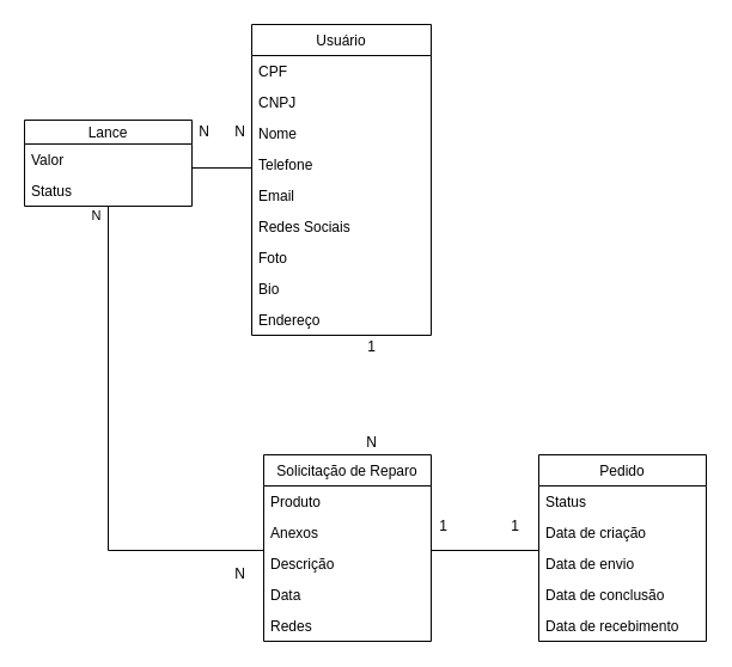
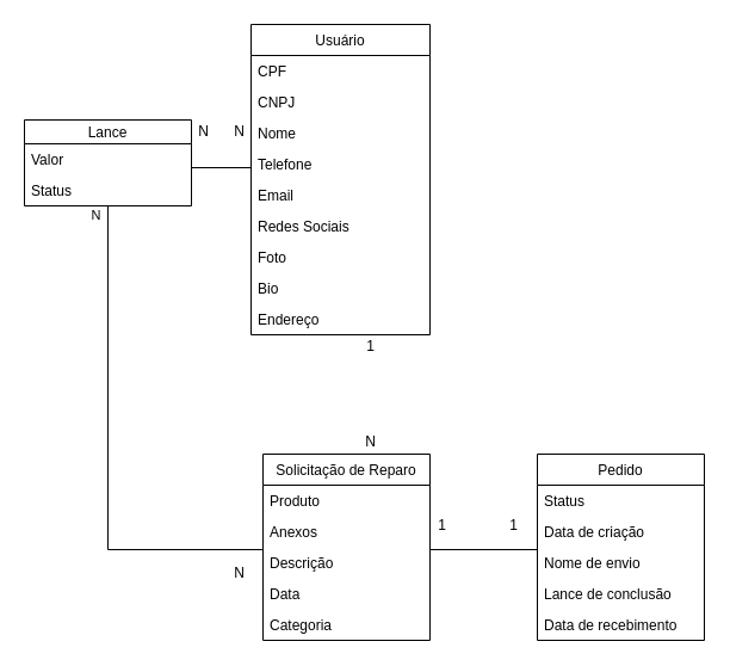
  <mxCell id="0" />
  <mxCell id="1" parent="0" />
  <mxCell id="2" value="Usuário" style="swimlane;fontStyle=0;childLayout=stackLayout;horizontal=1;startSize=26;fillColor=none;horizontalStack=0;resizeParent=1;resizeParentMax=0;resizeLast=0;collapsible=1;marginBottom=0;" parent="1" vertex="1"><mxGeometry x="210" y="20" width="150" height="260" as="geometry"><mxRectangle x="-500" y="200" width="70" height="26" as="alternateBounds" /></mxGeometry></mxCell>
  <mxCell id="3" value="CPF" style="text;strokeColor=none;fillColor=none;align=left;verticalAlign=top;spacingLeft=4;spacingRight=4;overflow=hidden;rotatable=0;points=[[0,0.5],[1,0.5]];portConstraint=eastwest;" parent="2" vertex="1"><mxGeometry y="26" width="150" height="26" as="geometry" /></mxCell>
  <mxCell id="4" value="CNPJ" style="text;strokeColor=none;fillColor=none;align=left;verticalAlign=top;spacingLeft=4;spacingRight=4;overflow=hidden;rotatable=0;points=[[0,0.5],[1,0.5]];portConstraint=eastwest;" vertex="1" parent="2"><mxGeometry y="52" width="150" height="26" as="geometry" /></mxCell>
  <mxCell id="5" value="Nome" style="text;strokeColor=none;fillColor=none;align=left;verticalAlign=top;spacingLeft=4;spacingRight=4;overflow=hidden;rotatable=0;points=[[0,0.5],[1,0.5]];portConstraint=eastwest;" parent="2" vertex="1"><mxGeometry y="78" width="150" height="26" as="geometry" /></mxCell>
  <mxCell id="6" value="Telefone" style="text;strokeColor=none;fillColor=none;align=left;verticalAlign=top;spacingLeft=4;spacingRight=4;overflow=hidden;rotatable=0;points=[[0,0.5],[1,0.5]];portConstraint=eastwest;" parent="2" vertex="1"><mxGeometry y="104" width="150" height="26" as="geometry" /></mxCell>
  <mxCell id="7" value="Email" style="text;strokeColor=none;fillColor=none;align=left;verticalAlign=top;spacingLeft=4;spacingRight=4;overflow=hidden;rotatable=0;points=[[0,0.5],[1,0.5]];portConstraint=eastwest;" parent="2" vertex="1"><mxGeometry y="130" width="150" height="26" as="geometry" /></mxCell>
  <mxCell id="8" value="Redes Sociais" style="text;strokeColor=none;fillColor=none;align=left;verticalAlign=top;spacingLeft=4;spacingRight=4;overflow=hidden;rotatable=0;points=[[0,0.5],[1,0.5]];portConstraint=eastwest;" parent="2" vertex="1"><mxGeometry y="156" width="150" height="26" as="geometry" /></mxCell>
  <mxCell id="9" value="Foto" style="text;strokeColor=none;fillColor=none;align=left;verticalAlign=top;spacingLeft=4;spacingRight=4;overflow=hidden;rotatable=0;points=[[0,0.5],[1,0.5]];portConstraint=eastwest;" parent="2" vertex="1"><mxGeometry y="182" width="150" height="26" as="geometry" /></mxCell>
  <mxCell id="10" value="Bio" style="text;strokeColor=none;fillColor=none;align=left;verticalAlign=top;spacingLeft=4;spacingRight=4;overflow=hidden;rotatable=0;points=[[0,0.5],[1,0.5]];portConstraint=eastwest;" parent="2" vertex="1"><mxGeometry y="208" width="150" height="26" as="geometry" /></mxCell>
  <mxCell id="11" value="Endereço" style="text;strokeColor=none;fillColor=none;align=left;verticalAlign=top;spacingLeft=4;spacingRight=4;overflow=hidden;rotatable=0;points=[[0,0.5],[1,0.5]];portConstraint=eastwest;" parent="2" vertex="1"><mxGeometry y="234" width="150" height="26" as="geometry" /></mxCell>
  <mxCell id="12" value="Solicitação de Reparo" style="swimlane;fontStyle=0;childLayout=stackLayout;horizontal=1;startSize=26;fillColor=none;horizontalStack=0;resizeParent=1;resizeParentMax=0;resizeLast=0;collapsible=1;marginBottom=0;" parent="1" vertex="1"><mxGeometry x="220" y="380" width="140" height="156" as="geometry" /></mxCell>
  <mxCell id="13" value="Produto" style="text;strokeColor=none;fillColor=none;align=left;verticalAlign=top;spacingLeft=4;spacingRight=4;overflow=hidden;rotatable=0;points=[[0,0.5],[1,0.5]];portConstraint=eastwest;" parent="12" vertex="1"><mxGeometry y="26" width="140" height="26" as="geometry" /></mxCell>
  <mxCell id="14" value="Anexos" style="text;strokeColor=none;fillColor=none;align=left;verticalAlign=top;spacingLeft=4;spacingRight=4;overflow=hidden;rotatable=0;points=[[0,0.5],[1,0.5]];portConstraint=eastwest;" parent="12" vertex="1"><mxGeometry y="52" width="140" height="26" as="geometry" /></mxCell>
  <mxCell id="15" value="Descrição" style="text;strokeColor=none;fillColor=none;align=left;verticalAlign=top;spacingLeft=4;spacingRight=4;overflow=hidden;rotatable=0;points=[[0,0.5],[1,0.5]];portConstraint=eastwest;" parent="12" vertex="1"><mxGeometry y="78" width="140" height="26" as="geometry" /></mxCell>
  <mxCell id="16" value="Data" style="text;strokeColor=none;fillColor=none;align=left;verticalAlign=top;spacingLeft=4;spacingRight=4;overflow=hidden;rotatable=0;points=[[0,0.5],[1,0.5]];portConstraint=eastwest;" parent="12" vertex="1"><mxGeometry y="104" width="140" height="26" as="geometry" /></mxCell>
- <mxCell id="17" value="Redes" style="text;strokeColor=none;fillColor=none;align=left;verticalAlign=top;spacingLeft=4;spacingRight=4;overflow=hidden;rotatable=0;points=[[0,0.5],[1,0.5]];portConstraint=eastwest;" parent="12" vertex="1"><mxGeometry y="130" width="140" height="26" as="geometry" /></mxCell>
+ <mxCell id="17" value="Categoria" style="text;strokeColor=none;fillColor=none;align=left;verticalAlign=top;spacingLeft=4;spacingRight=4;overflow=hidden;rotatable=0;points=[[0,0.5],[1,0.5]];portConstraint=eastwest;" parent="12" vertex="1"><mxGeometry y="130" width="140" height="26" as="geometry" /></mxCell>
  <mxCell id="18" value="Pedido" style="swimlane;fontStyle=0;childLayout=stackLayout;horizontal=1;startSize=26;fillColor=none;horizontalStack=0;resizeParent=1;resizeParentMax=0;resizeLast=0;collapsible=1;marginBottom=0;" parent="1" vertex="1"><mxGeometry x="450" y="380" width="140" height="156" as="geometry" /></mxCell>
  <mxCell id="19" value="Status" style="text;strokeColor=none;fillColor=none;align=left;verticalAlign=top;spacingLeft=4;spacingRight=4;overflow=hidden;rotatable=0;points=[[0,0.5],[1,0.5]];portConstraint=eastwest;" parent="18" vertex="1"><mxGeometry y="26" width="140" height="26" as="geometry" /></mxCell>
  <mxCell id="20" value="Data de criação" style="text;strokeColor=none;fillColor=none;align=left;verticalAlign=top;spacingLeft=4;spacingRight=4;overflow=hidden;rotatable=0;points=[[0,0.5],[1,0.5]];portConstraint=eastwest;" vertex="1" parent="18"><mxGeometry y="52" width="140" height="26" as="geometry" /></mxCell>
- <mxCell id="21" value="Data de envio" style="text;strokeColor=none;fillColor=none;align=left;verticalAlign=top;spacingLeft=4;spacingRight=4;overflow=hidden;rotatable=0;points=[[0,0.5],[1,0.5]];portConstraint=eastwest;" vertex="1" parent="18"><mxGeometry y="78" width="140" height="26" as="geometry" /></mxCell>
- <mxCell id="22" value="Data de conclusão" style="text;strokeColor=none;fillColor=none;align=left;verticalAlign=top;spacingLeft=4;spacingRight=4;overflow=hidden;rotatable=0;points=[[0,0.5],[1,0.5]];portConstraint=eastwest;" vertex="1" parent="18"><mxGeometry y="104" width="140" height="26" as="geometry" /></mxCell>
+ <mxCell id="21" value="Nome de envio" style="text;strokeColor=none;fillColor=none;align=left;verticalAlign=top;spacingLeft=4;spacingRight=4;overflow=hidden;rotatable=0;points=[[0,0.5],[1,0.5]];portConstraint=eastwest;" vertex="1" parent="18"><mxGeometry y="78" width="140" height="26" as="geometry" /></mxCell>
+ <mxCell id="22" value="Lance de conclusão" style="text;strokeColor=none;fillColor=none;align=left;verticalAlign=top;spacingLeft=4;spacingRight=4;overflow=hidden;rotatable=0;points=[[0,0.5],[1,0.5]];portConstraint=eastwest;" vertex="1" parent="18"><mxGeometry y="104" width="140" height="26" as="geometry" /></mxCell>
  <mxCell id="23" value="Data de recebimento" style="text;strokeColor=none;fillColor=none;align=left;verticalAlign=top;spacingLeft=4;spacingRight=4;overflow=hidden;rotatable=0;points=[[0,0.5],[1,0.5]];portConstraint=eastwest;" vertex="1" parent="18"><mxGeometry y="130" width="140" height="26" as="geometry" /></mxCell>
  <mxCell id="24" value="N" style="edgeStyle=orthogonalEdgeStyle;rounded=0;orthogonalLoop=1;jettySize=auto;html=1;endArrow=none;endFill=0;" edge="1" parent="1" source="26"><mxGeometry x="-0.962" y="-10" relative="1" as="geometry"><mxPoint x="220" y="462" as="targetPoint" /><Array as="points"><mxPoint x="90" y="460" /><mxPoint x="220" y="460" /></Array><mxPoint as="offset" /></mxGeometry></mxCell>
  <mxCell id="25" style="edgeStyle=orthogonalEdgeStyle;rounded=0;orthogonalLoop=1;jettySize=auto;html=1;entryX=0;entryY=0.846;entryDx=0;entryDy=0;entryPerimeter=0;endArrow=none;endFill=0;" edge="1" parent="1"><mxGeometry relative="1" as="geometry"><mxPoint x="160" y="139.996" as="sourcePoint" /><mxPoint x="210" y="139.996" as="targetPoint" /></mxGeometry></mxCell>
  <mxCell id="26" value="Lance" style="swimlane;fontStyle=0;childLayout=stackLayout;horizontal=1;startSize=20;fillColor=none;horizontalStack=0;resizeParent=1;resizeParentMax=0;resizeLast=0;collapsible=1;marginBottom=0;" vertex="1" parent="1"><mxGeometry x="20" y="100" width="140" height="72" as="geometry"><mxRectangle x="-500" y="200" width="70" height="26" as="alternateBounds" /></mxGeometry></mxCell>
  <mxCell id="27" value="Valor" style="text;strokeColor=none;fillColor=none;align=left;verticalAlign=top;spacingLeft=4;spacingRight=4;overflow=hidden;rotatable=0;points=[[0,0.5],[1,0.5]];portConstraint=eastwest;" vertex="1" parent="26"><mxGeometry y="20" width="140" height="26" as="geometry" /></mxCell>
  <mxCell id="28" value="Status" style="text;strokeColor=none;fillColor=none;align=left;verticalAlign=top;spacingLeft=4;spacingRight=4;overflow=hidden;rotatable=0;points=[[0,0.5],[1,0.5]];portConstraint=eastwest;" vertex="1" parent="26"><mxGeometry y="46" width="140" height="26" as="geometry" /></mxCell>
  <mxCell id="29" style="edgeStyle=orthogonalEdgeStyle;rounded=0;orthogonalLoop=1;jettySize=auto;html=1;entryX=0;entryY=0.5;entryDx=0;entryDy=0;endArrow=none;endFill=0;" edge="1" parent="1"><mxGeometry relative="1" as="geometry"><mxPoint x="360" y="460" as="sourcePoint" /><mxPoint x="450" y="460" as="targetPoint" /></mxGeometry></mxCell>
  <mxCell id="30" value="N" style="text;html=1;align=center;verticalAlign=middle;resizable=0;points=[];autosize=1;strokeColor=none;" vertex="1" parent="1"><mxGeometry x="190" y="470" width="20" height="20" as="geometry" /></mxCell>
  <mxCell id="31" value="N" style="text;html=1;align=center;verticalAlign=middle;resizable=0;points=[];autosize=1;strokeColor=none;" vertex="1" parent="1"><mxGeometry x="160" y="100" width="20" height="20" as="geometry" /></mxCell>
  <mxCell id="32" value="N" style="text;html=1;align=center;verticalAlign=middle;resizable=0;points=[];autosize=1;strokeColor=none;" vertex="1" parent="1"><mxGeometry x="190" y="100" width="20" height="20" as="geometry" /></mxCell>
  <mxCell id="33" value="1" style="text;html=1;align=center;verticalAlign=middle;resizable=0;points=[];autosize=1;strokeColor=none;" vertex="1" parent="1"><mxGeometry x="300" y="280" width="20" height="20" as="geometry" /></mxCell>
  <mxCell id="34" value="1" style="text;html=1;align=center;verticalAlign=middle;resizable=0;points=[];autosize=1;strokeColor=none;" vertex="1" parent="1"><mxGeometry x="360" y="430" width="20" height="20" as="geometry" /></mxCell>
  <mxCell id="35" value="1" style="text;html=1;align=center;verticalAlign=middle;resizable=0;points=[];autosize=1;strokeColor=none;" vertex="1" parent="1"><mxGeometry x="420" y="430" width="20" height="20" as="geometry" /></mxCell>
  <mxCell id="36" value="N" style="text;html=1;align=center;verticalAlign=middle;resizable=0;points=[];autosize=1;strokeColor=none;" vertex="1" parent="1"><mxGeometry x="300" y="360" width="20" height="20" as="geometry" /></mxCell>
